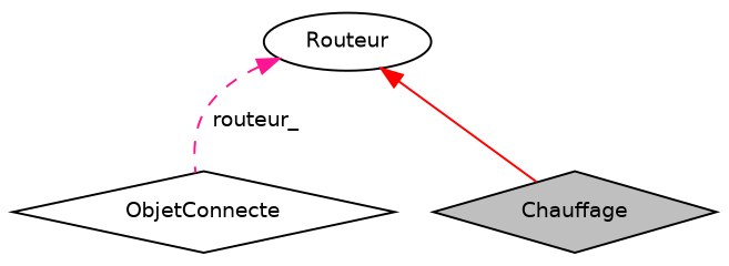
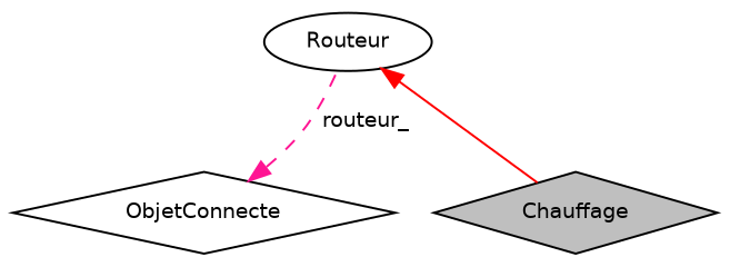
  digraph {
    node [color=black fontname=Helvetica fontsize=10 shape=diamond]
    edge [dir=back fontname=Helvetica fontsize=10 labelfontname=Helvetica labelfontsize=10]
    n1 [fillcolor=grey75 fontcolor=black height=0.2 label=Chauffage style=filled width=0.4]
    n2 [height=0.2 label=ObjetConnecte width=0.4]
    n3 [height=0.2 label=Routeur shape=ellipse width=0.4]
    n3 -> n1 [color=red style=solid]
-   n3 -> n2 [color=deeppink label=" routeur_" style=dashed]
+   n2 -> n3 [color=deeppink label=" routeur_" style=dashed]
  }
